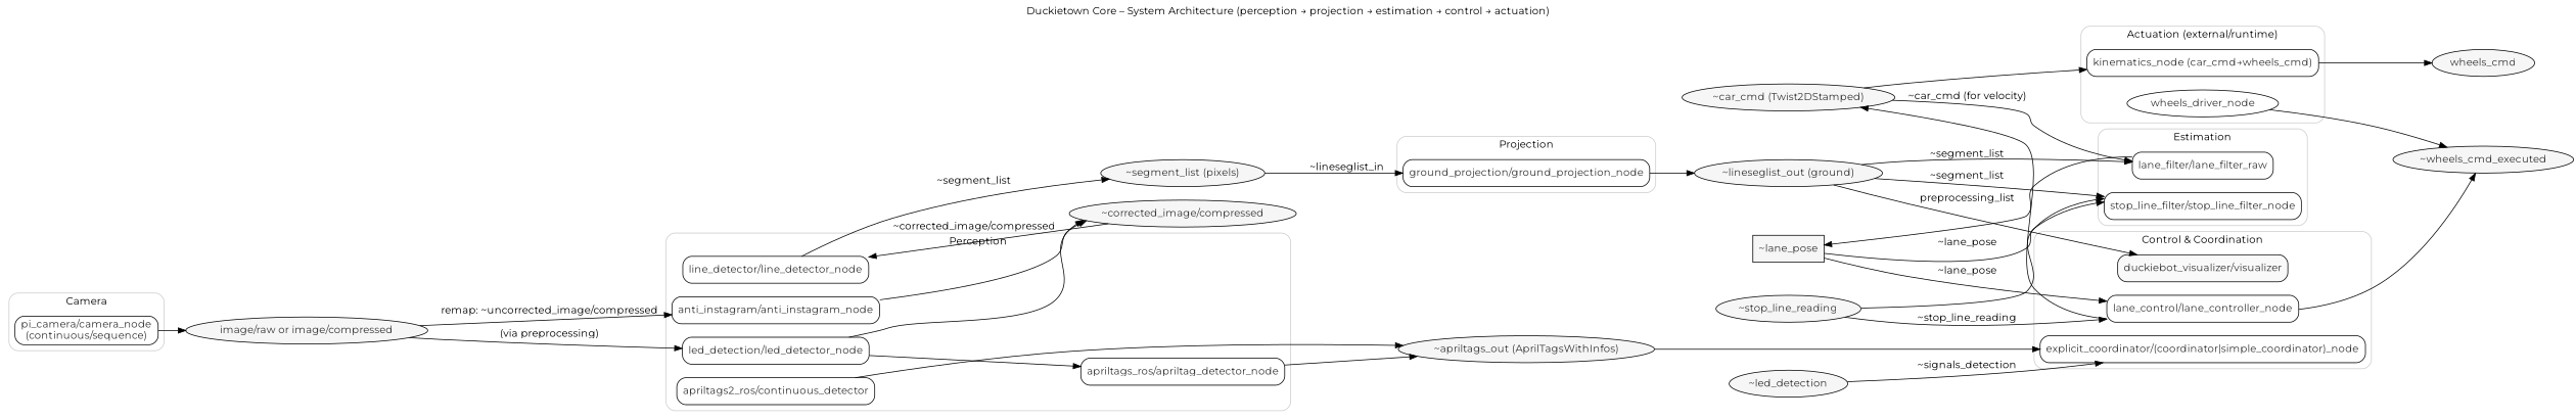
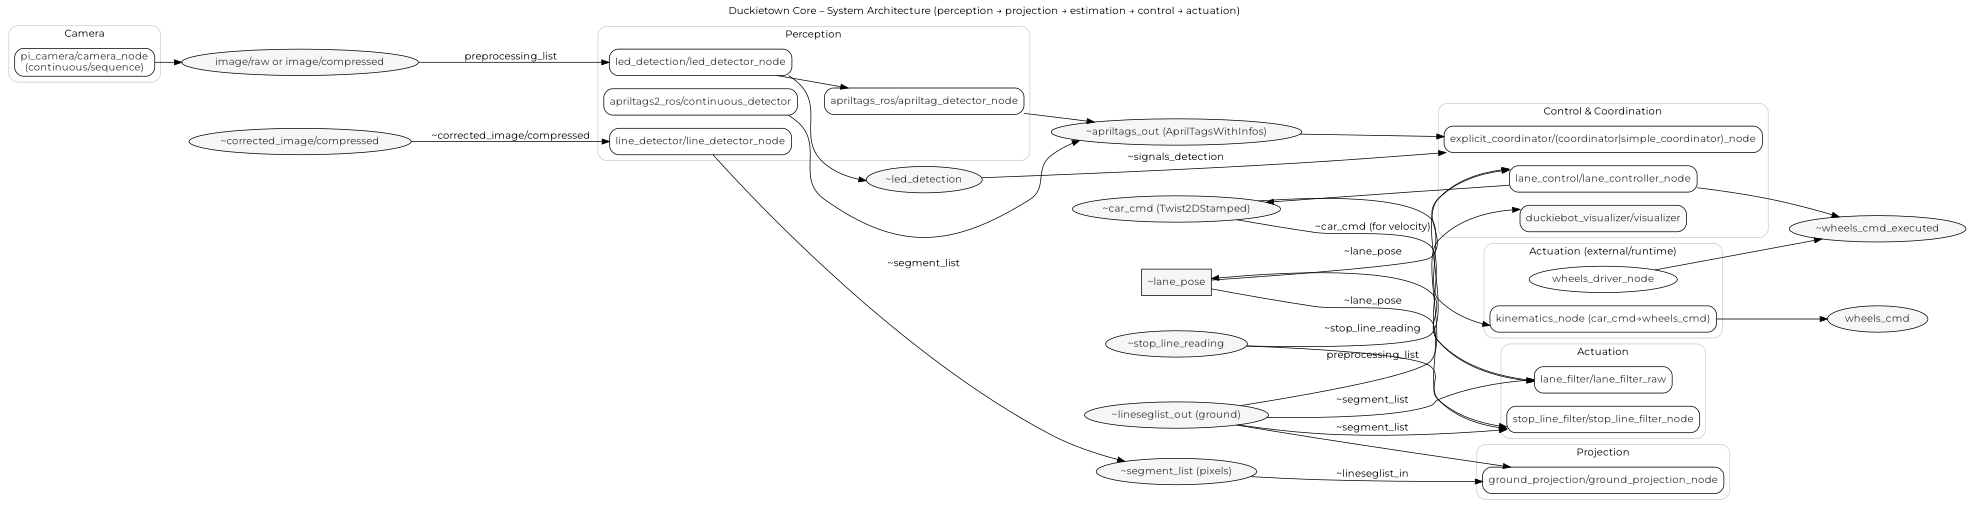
  digraph {
    compound=true
    fontname=Montserrat
    label="Duckietown Core – System Architecture (perception → projection → estimation → control → actuation)"
    labelloc=t
    rankdir=LR
    node [fillcolor=white fontcolor="#333333" fontname=Montserrat shape=box style="rounded,filled"]
    edge [fontname=Montserrat]
    n1 [label="pi_camera/camera_node\n(continuous/sequence)"]
-   n2 [label="anti_instagram/anti_instagram_node"]
    n3 [label="line_detector/line_detector_node"]
    n4 [label="apriltags_ros/apriltag_detector_node"]
    n5 [label="apriltags2_ros/continuous_detector"]
    n6 [label="led_detection/led_detector_node"]
    n7 [label="ground_projection/ground_projection_node"]
    n8 [label="lane_filter/lane_filter_raw"]
    n9 [label="stop_line_filter/stop_line_filter_node"]
    n10 [label="lane_control/lane_controller_node"]
    n11 [label="explicit_coordinator/(coordinator|simple_coordinator)_node"]
    n12 [fillcolor="#f9f9f9" label="duckiebot_visualizer/visualizer"]
    n13 [label="kinematics_node (car_cmd→wheels_cmd)"]
    n14 [label=wheels_driver_node shape=ellipse]
    n15 [fillcolor="#f6f6f6" label="image/raw or image/compressed" shape=ellipse style=filled]
    n16 [fillcolor="#f6f6f6" label="~corrected_image/compressed" shape=ellipse style=filled]
    n17 [fillcolor="#f6f6f6" label="~segment_list (pixels)" shape=ellipse style=filled]
    n18 [fillcolor="#f6f6f6" label="~apriltags_out (AprilTagsWithInfos)" shape=ellipse style=filled]
    n19 [fillcolor="#f6f6f6" label="~led_detection" shape=ellipse style=filled]
    n20 [fillcolor="#f6f6f6" label="~lineseglist_out (ground)" shape=ellipse style=filled]
    n21 [fillcolor="#f6f6f6" label="~lane_pose" style=filled]
    n22 [fillcolor="#f6f6f6" label="~car_cmd (Twist2DStamped)" shape=ellipse style=filled]
    n23 [fillcolor="#f6f6f6" label="~wheels_cmd_executed" shape=ellipse style=filled]
    n24 [fillcolor="#f6f6f6" label=wheels_cmd shape=ellipse style=filled]
    n25 [fillcolor="#f6f6f6" label="~stop_line_reading" shape=ellipse style=filled]
    subgraph cluster_1 {
      color="#cccccc"
      label=Camera
      style=rounded
      n1
    }
    subgraph cluster_2 {
      color="#cccccc"
      label=Perception
      style=rounded
-     n2
      n3
      n4
      n5
      n6
    }
    subgraph cluster_3 {
      color="#cccccc"
      label=Projection
      style=rounded
      n7
    }
    subgraph cluster_4 {
      color="#cccccc"
-     label=Estimation
+     label=Actuation
      style=rounded
      n8
      n9
    }
    subgraph cluster_5 {
      color="#cccccc"
      label="Control & Coordination"
      style=rounded
      n10
      n11
      n12
    }
    subgraph cluster_6 {
      color="#cccccc"
      label="Actuation (external/runtime)"
      style=rounded
      n13
      n14
    }
    n1 -> n15
-   n2 -> n16
    n3 -> n17 [label="~segment_list"]
    n4 -> n18
    n5 -> n18
    n6 -> n4
-   n6 -> n16
-   n7 -> n20
+   n6 -> n19
+   n20 -> n7
    n8 -> n21
    n10 -> n22
    n10 -> n23
    n13 -> n24
    n14 -> n23
-   n15 -> n2 [label="remap: ~uncorrected_image/compressed"]
-   n15 -> n6 [label="(via preprocessing)"]
+   n15 -> n6 [label=preprocessing_list]
    n16 -> n3 [label="~corrected_image/compressed"]
    n17 -> n7 [label="~lineseglist_in"]
    n18 -> n11
    n19 -> n11 [label="~signals_detection"]
    n20 -> n8 [label="~segment_list"]
    n20 -> n9 [label="~segment_list"]
    n20 -> n12 [label=preprocessing_list]
    n21 -> n9 [label="~lane_pose"]
    n21 -> n10 [label="~lane_pose"]
    n22 -> n8 [label="~car_cmd (for velocity)"]
    n22 -> n13
    n25 -> n9
    n25 -> n10 [label="~stop_line_reading"]
  }
